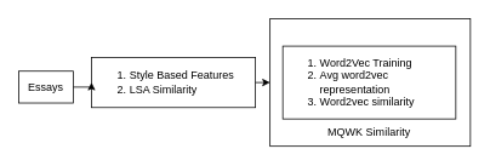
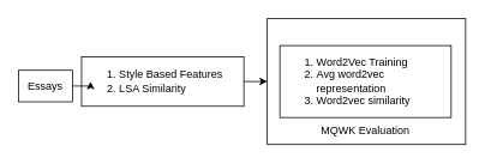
  <mxCell id="0" />
  <mxCell id="1" parent="0" />
  <mxCell id="2" style="edgeStyle=orthogonalEdgeStyle;rounded=0;orthogonalLoop=1;jettySize=auto;html=1;exitX=1;exitY=0.5;exitDx=0;exitDy=0;entryX=0;entryY=0.5;entryDx=0;entryDy=0;" edge="1" parent="1" source="3" target="5"><mxGeometry relative="1" as="geometry" /></mxCell>
- <mxCell id="3" value="&lt;ol&gt;&lt;li&gt;Style Based Features&lt;/li&gt;&lt;li&gt;LSA Similarity&lt;/li&gt;&lt;/ol&gt;" style="rounded=0;whiteSpace=wrap;html=1;align=left;fillColor=none;" vertex="1" parent="1"><mxGeometry x="100" y="62.5" width="180" height="55" as="geometry" /></mxCell>
+ <mxCell id="3" value="&lt;ol&gt;&lt;li&gt;Style Based Features&lt;/li&gt;&lt;li&gt;LSA Similarity&lt;/li&gt;&lt;/ol&gt;" style="rounded=0;whiteSpace=wrap;html=1;align=left;fillColor=none;" vertex="1" parent="1"><mxGeometry x="90" y="62.5" width="180" height="55" as="geometry" /></mxCell>
  <mxCell id="4" value="&lt;div style=&quot;text-align: left&quot;&gt;&lt;ol&gt;&lt;li&gt;&lt;span&gt;Word2Vec Training&lt;/span&gt;&lt;/li&gt;&lt;li&gt;&lt;span&gt;Avg word2vec representation&lt;/span&gt;&lt;/li&gt;&lt;li&gt;&lt;span&gt;Word2vec similarity&lt;/span&gt;&lt;/li&gt;&lt;/ol&gt;&lt;/div&gt;" style="rounded=0;whiteSpace=wrap;html=1;fillColor=none;" vertex="1" parent="1"><mxGeometry x="310" y="50" width="190" height="80" as="geometry" /></mxCell>
  <mxCell id="5" value="" style="rounded=0;whiteSpace=wrap;html=1;fillColor=none;align=left;" vertex="1" parent="1"><mxGeometry x="296" y="20" width="220" height="140" as="geometry" /></mxCell>
- <mxCell id="6" value="MQWK Similarity" style="text;html=1;strokeColor=none;fillColor=none;align=center;verticalAlign=middle;whiteSpace=wrap;rounded=0;" vertex="1" parent="1"><mxGeometry x="310" y="135" width="190" height="20" as="geometry" /></mxCell>
+ <mxCell id="6" value="MQWK Evaluation" style="text;html=1;strokeColor=none;fillColor=none;align=center;verticalAlign=middle;whiteSpace=wrap;rounded=0;" vertex="1" parent="1"><mxGeometry x="310" y="135" width="190" height="20" as="geometry" /></mxCell>
  <mxCell id="7" style="edgeStyle=orthogonalEdgeStyle;rounded=0;orthogonalLoop=1;jettySize=auto;html=1;" edge="1" parent="1" source="8" target="3"><mxGeometry relative="1" as="geometry" /></mxCell>
  <mxCell id="8" value="Essays" style="rounded=0;whiteSpace=wrap;html=1;fillColor=none;" vertex="1" parent="1"><mxGeometry x="20" y="77.5" width="60" height="35" as="geometry" /></mxCell>
